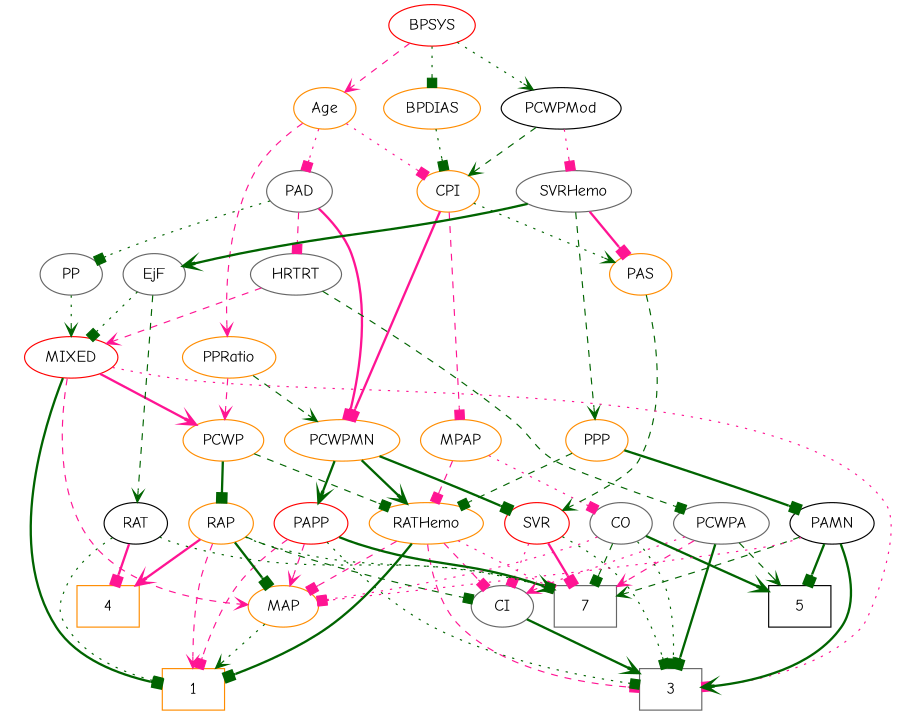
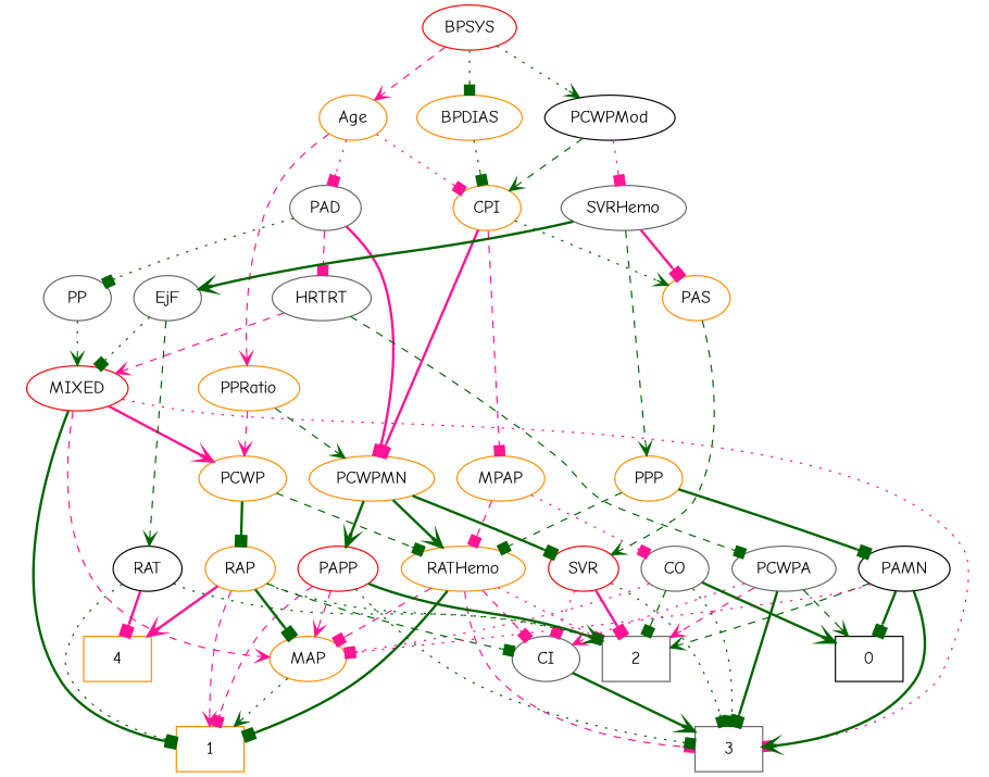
  strict digraph {
    fontname="Comic Neue"
    node [color=darkorange fontname="Comic Neue"]
    edge [arrowhead=box color=darkgreen fontname="Comic Neue" style=dashed]
    1 [height=0.5 shape=box width=0.75]
-   2 [color=gray40 height=0.5 shape=box width=0.75 label=7]
+   2 [color=gray40 height=0.5 shape=box width=0.75]
    3 [color=gray40 height=0.5 shape=box width=0.75]
    4 [height=0.5 shape=box width=0.75]
-   5 [color=black height=0.5 shape=box width=0.75]
+   5 [color=black height=0.5 shape=box width=0.75 label=0]
    Age [height=0.5 width=0.75]
    PAD [color=gray40 height=0.5 width=0.79437]
    CPI [height=0.5 width=0.75]
    PPRatio [height=0.5 width=1.1013]
    PCWPMN [height=0.5 width=1.3902]
    PP [color=gray40 height=0.5 width=0.75]
    HRTRT [color=gray40 height=0.5 width=1.1013]
    MPAP [height=0.5 width=0.97491]
    PAS [height=0.5 width=0.75]
    PCWP [height=0.5 width=0.97491]
    RATHemo [height=0.5 width=1.3721]
    SVR [color=red height=0.5 width=0.77632]
    PAPP [color=red height=0.5 width=0.88464]
    MIXED [color=red height=0.5 width=1.1193]
    PCWPA [color=gray40 height=0.5 width=1.1555]
    CO [color=gray40 height=0.5 width=0.75]
    RAP [height=0.5 width=0.77632]
    EjF [color=gray40 height=0.5 width=0.75]
    RAT [color=black height=0.5 width=0.75827]
    MAP [height=0.5 width=0.84854]
    CI [color=gray40 height=0.5 width=0.75]
    BPSYS [color=red height=0.5 width=1.0471]
    PCWPMod [color=black height=0.5 width=1.4443]
    BPDIAS [height=0.5 width=1.1735]
    SVRHemo [color=gray40 height=0.5 width=1.3902]
    PPP [height=0.5 width=0.75]
    PAMN [color=black height=0.5 width=1.011]
    Age -> PAD [color=deeppink style=dotted]
    Age -> CPI [color=deeppink style=dotted]
    Age -> PPRatio [arrowhead=vee color=deeppink]
    PAD -> PCWPMN [color=deeppink style=bold]
    PAD -> PP [style=dotted]
    PAD -> HRTRT [color=deeppink]
    CPI -> PCWPMN [color=deeppink style=bold]
    CPI -> MPAP [color=deeppink]
    CPI -> PAS [arrowhead=vee style=dotted]
    PPRatio -> PCWPMN [arrowhead=vee]
    PPRatio -> PCWP [arrowhead=vee color=deeppink]
    PCWPMN -> RATHemo [arrowhead=vee style=bold]
    PCWPMN -> SVR [style=bold]
    PCWPMN -> PAPP [arrowhead=vee style=bold]
    PP -> MIXED [arrowhead=vee style=dotted]
    HRTRT -> MIXED [arrowhead=vee color=deeppink]
    HRTRT -> PCWPA
    MPAP -> RATHemo [color=deeppink]
    MPAP -> CO [color=deeppink style=dotted]
    PAS -> SVR [arrowhead=vee]
    PCWP -> RATHemo
    PCWP -> RAP [style=bold]
    RATHemo -> 1 [style=bold]
    RATHemo -> 2 [color=deeppink style=dotted]
    RATHemo -> 3 [color=deeppink]
    RATHemo -> MAP [color=deeppink]
    RATHemo -> CI [color=deeppink]
    SVR -> 2 [color=deeppink style=bold]
    SVR -> 3 [style=dotted]
    SVR -> CI [color=deeppink style=dotted]
    PAPP -> 1 [color=deeppink]
    PAPP -> 2 [arrowhead=vee style=bold]
    PAPP -> 3 [style=dotted]
    PAPP -> MAP [arrowhead=vee color=deeppink]
    MIXED -> 1 [style=bold]
    MIXED -> 3 [color=deeppink style=dotted]
    MIXED -> PCWP [arrowhead=vee color=deeppink style=bold]
    MIXED -> MAP [arrowhead=vee color=deeppink]
    PCWPA -> 2 [arrowhead=vee color=deeppink]
    PCWPA -> 3 [style=bold]
    PCWPA -> 5 [arrowhead=vee]
    PCWPA -> CI [arrowhead=vee color=deeppink style=dotted]
    CO -> 2
    CO -> 3 [style=dotted]
    CO -> 5 [arrowhead=vee style=bold]
    CO -> MAP [color=deeppink style=dotted]
    RAP -> 1 [arrowhead=vee color=deeppink]
    RAP -> 2 [arrowhead=vee style=dotted]
    RAP -> 4 [arrowhead=vee color=deeppink style=bold]
    RAP -> MAP [style=bold]
    RAP -> CI
    EjF -> MIXED [style=dotted]
    EjF -> RAT [arrowhead=vee]
    RAT -> 1 [style=dotted]
    RAT -> 2 [style=dotted]
    RAT -> 4 [color=deeppink style=bold]
    MAP -> 1 [arrowhead=vee style=dotted]
    CI -> 3 [arrowhead=vee style=bold]
    BPSYS -> Age [arrowhead=vee color=deeppink]
    BPSYS -> PCWPMod [arrowhead=vee style=dotted]
    BPSYS -> BPDIAS [style=dotted]
    PCWPMod -> CPI [arrowhead=vee]
    PCWPMod -> SVRHemo [color=deeppink style=dotted]
    BPDIAS -> CPI [style=dotted]
    SVRHemo -> PAS [color=deeppink style=bold]
    SVRHemo -> EjF [arrowhead=vee style=bold]
    SVRHemo -> PPP [arrowhead=vee]
    PPP -> RATHemo
    PPP -> PAMN [style=bold]
    PAMN -> 2 [arrowhead=vee]
    PAMN -> 3 [arrowhead=vee style=bold]
    PAMN -> 5 [style=bold]
    PAMN -> MAP [color=deeppink style=dotted]
  }
